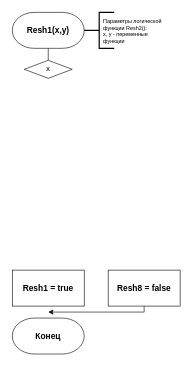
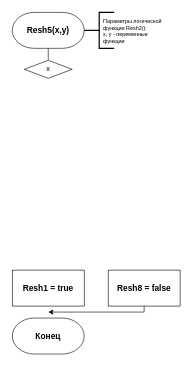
  <mxCell id="0" />
  <mxCell id="1" parent="0" />
  <mxCell id="2" value="" style="group;labelBackgroundColor=none;fontFamily=Helvetica;" parent="1" vertex="1" connectable="0"><mxGeometry x="20" y="20" width="120" height="60" as="geometry" /></mxCell>
- <mxCell id="3" value="&lt;b&gt;Resh1(x,y)&lt;/b&gt;" style="strokeWidth=1;html=1;shape=mxgraph.flowchart.terminator;whiteSpace=wrap;rounded=1;fontFamily=Helvetica;fontSize=14;fillColor=none;labelBackgroundColor=none;labelBorderColor=none;" parent="2" vertex="1"><mxGeometry width="120.0" height="60" as="geometry" /></mxCell>
+ <mxCell id="3" value="&lt;b&gt;Resh5(x,y)&lt;/b&gt;" style="strokeWidth=1;html=1;shape=mxgraph.flowchart.terminator;whiteSpace=wrap;rounded=1;fontFamily=Helvetica;fontSize=14;fillColor=none;labelBackgroundColor=none;labelBorderColor=none;" parent="2" vertex="1"><mxGeometry width="120.0" height="60" as="geometry" /></mxCell>
  <mxCell id="4" value="" style="endArrow=none;html=1;rounded=0;entryX=0.5;entryY=1;entryDx=0;entryDy=0;exitX=0.5;exitY=0;exitDx=0;exitDy=0;labelBackgroundColor=none;fontColor=default;fontFamily=Helvetica;" parent="1" edge="1"><mxGeometry width="50" height="50" relative="1" as="geometry"><mxPoint x="80" y="100" as="sourcePoint" /><mxPoint x="80" y="80" as="targetPoint" /></mxGeometry></mxCell>
  <mxCell id="5" value="" style="group;labelBackgroundColor=none;fontFamily=Helvetica;" parent="1" vertex="1" connectable="0"><mxGeometry x="20" y="450" width="120" height="60" as="geometry" /></mxCell>
  <mxCell id="6" value="" style="rounded=0;whiteSpace=wrap;html=1;labelBackgroundColor=none;fontFamily=Helvetica;" parent="5" vertex="1"><mxGeometry width="120" height="60" as="geometry" /></mxCell>
  <mxCell id="7" value="&lt;font style=&quot;font-size: 14px;&quot;&gt;&lt;b&gt;Resh1 = true&lt;/b&gt;&lt;/font&gt;" style="text;html=1;strokeColor=none;fillColor=none;align=center;verticalAlign=middle;whiteSpace=wrap;rounded=0;labelBackgroundColor=none;fontFamily=Helvetica;" parent="5" vertex="1"><mxGeometry width="120" height="60" as="geometry" /></mxCell>
  <mxCell id="8" value="" style="group;labelBackgroundColor=none;fontFamily=Helvetica;" parent="1" vertex="1" connectable="0"><mxGeometry x="180" y="450" width="120" height="60" as="geometry" /></mxCell>
  <mxCell id="9" value="" style="rounded=0;whiteSpace=wrap;html=1;labelBackgroundColor=none;fontFamily=Helvetica;" parent="8" vertex="1"><mxGeometry width="120" height="60" as="geometry" /></mxCell>
  <mxCell id="10" value="&lt;font style=&quot;font-size: 14px;&quot;&gt;&lt;b&gt;Resh8 = false&lt;/b&gt;&lt;/font&gt;" style="text;html=1;strokeColor=none;fillColor=none;align=center;verticalAlign=middle;whiteSpace=wrap;rounded=0;labelBackgroundColor=none;fontFamily=Helvetica;" parent="8" vertex="1"><mxGeometry width="120" height="60" as="geometry" /></mxCell>
  <mxCell id="11" value="" style="group;labelBackgroundColor=none;fontFamily=Helvetica;" parent="1" vertex="1" connectable="0"><mxGeometry x="20" y="530" width="120" height="60" as="geometry" /></mxCell>
  <mxCell id="12" value="" style="strokeWidth=1;html=1;shape=mxgraph.flowchart.terminator;whiteSpace=wrap;rounded=1;fontFamily=Helvetica;fontSize=14;fillColor=none;labelBackgroundColor=none;labelBorderColor=none;" parent="11" vertex="1"><mxGeometry width="120.0" height="60" as="geometry" /></mxCell>
  <mxCell id="13" value="&lt;b&gt;&lt;font style=&quot;font-size: 14px;&quot;&gt;Конец&lt;/font&gt;&lt;/b&gt;" style="text;html=1;strokeColor=none;fillColor=none;align=center;verticalAlign=middle;whiteSpace=wrap;rounded=0;labelBackgroundColor=none;fontFamily=Helvetica;" parent="11" vertex="1"><mxGeometry width="120.0" height="60" as="geometry" /></mxCell>
  <mxCell id="14" value="" style="endArrow=classic;html=1;rounded=0;exitX=0.5;exitY=1;exitDx=0;exitDy=0;fontFamily=Helvetica;" edge="1" parent="1" source="10"><mxGeometry width="50" height="50" relative="1" as="geometry"><mxPoint x="210" y="510" as="sourcePoint" /><mxPoint x="80" y="520" as="targetPoint" /><Array as="points"><mxPoint x="240" y="520" /></Array></mxGeometry></mxCell>
  <mxCell id="15" value="" style="strokeWidth=2;html=1;shape=mxgraph.flowchart.annotation_2;align=left;labelPosition=right;pointerEvents=1;fontFamily=Helvetica;" vertex="1" parent="1"><mxGeometry x="140" y="20" width="50" height="60" as="geometry" /></mxCell>
  <mxCell id="16" value="&lt;div style=&quot;&quot;&gt;&lt;span style=&quot;font-size: 9px; background-color: initial;&quot;&gt;Параметры логической&lt;/span&gt;&lt;/div&gt;&lt;font style=&quot;font-size: 9px;&quot;&gt;&lt;div style=&quot;&quot;&gt;&lt;span style=&quot;background-color: initial;&quot;&gt;функции Resh2():&lt;/span&gt;&lt;/div&gt;&lt;div style=&quot;&quot;&gt;&lt;span style=&quot;background-color: initial;&quot;&gt;x, y - переменные функции&lt;/span&gt;&lt;/div&gt;&lt;/font&gt;" style="text;html=1;strokeColor=none;fillColor=none;align=left;verticalAlign=middle;whiteSpace=wrap;rounded=0;fontFamily=Helvetica;" vertex="1" parent="1"><mxGeometry x="170" y="20" width="110" height="60" as="geometry" /></mxCell>
  <mxCell id="17" value="" style="rhombus;whiteSpace=wrap;html=1;" vertex="1" parent="1"><mxGeometry x="40" y="100" width="80" height="30" as="geometry" /></mxCell>
  <mxCell id="18" value="x" style="text;html=1;strokeColor=none;fillColor=none;align=center;verticalAlign=middle;whiteSpace=wrap;rounded=0;" vertex="1" parent="1"><mxGeometry x="40" y="100" width="80" height="30" as="geometry" /></mxCell>
